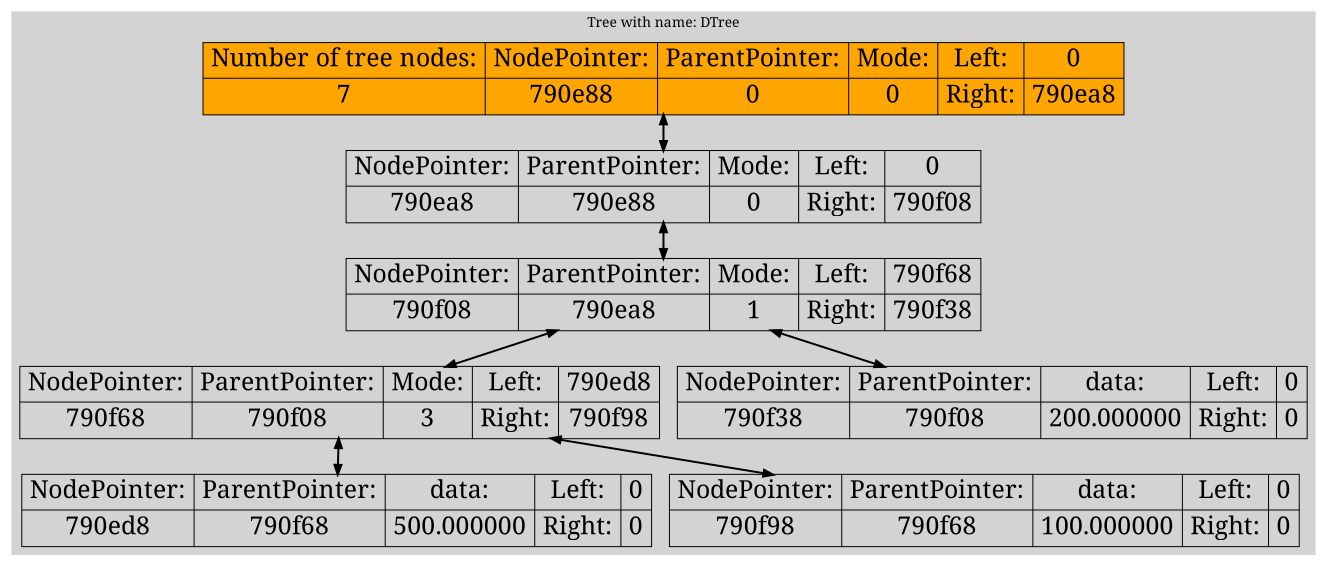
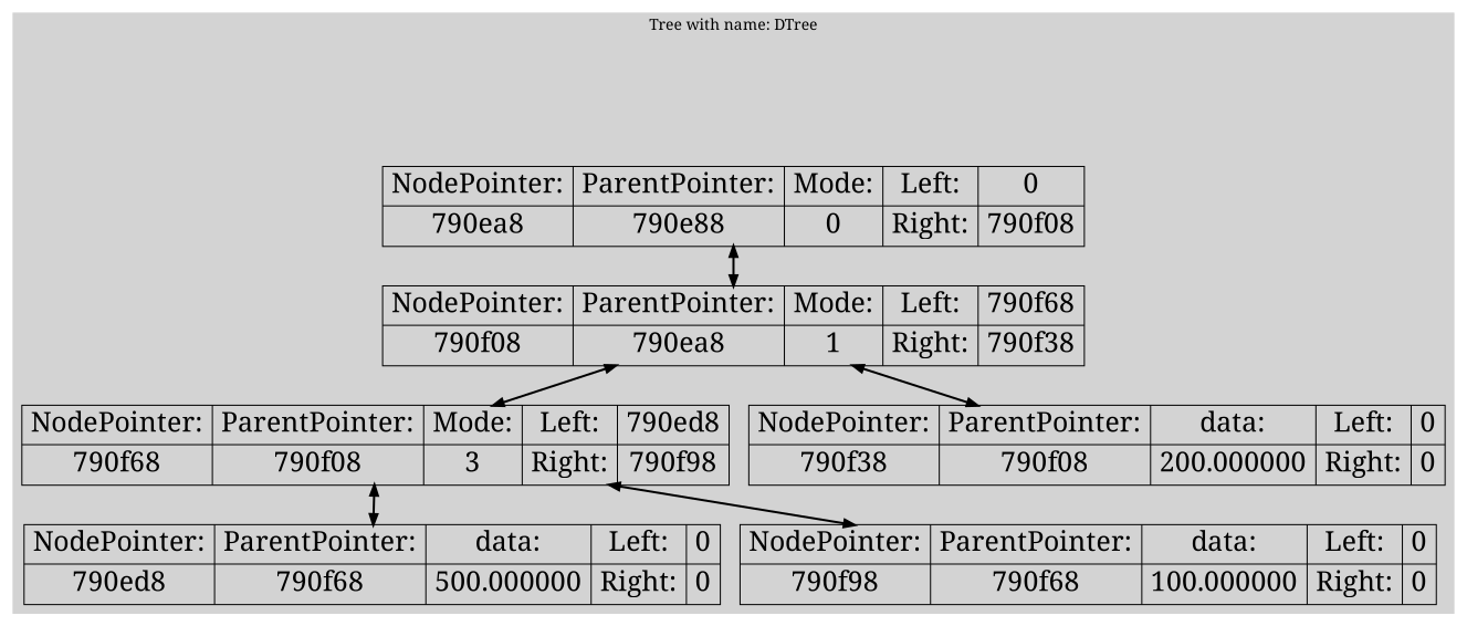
  digraph {
    rankdir=HR
    fontname="Noto Serif"
    node [fontname="Noto Serif" fontsize=25 shape=record style=filled]
    edge [dir=both style=bold fontname="Noto Serif"]
-   n1 [fillcolor=orange label="{Number of tree nodes: | 7} | {NodePointer:  | 790e88} | {ParentPointer: | 0} | {Mode: | 0} | {Left: | Right:} | {0 | 790ea8}"]
    n2 [label="{NodePointer:  | 790ea8} | {ParentPointer: | 790e88} | {Mode: | 0} | {Left: | Right:} | {0 | 790f08}"]
    n3 [label="{NodePointer:  | 790f08} | {ParentPointer: | 790ea8} | {Mode: | 1} | {Left: | Right:} | {790f68 | 790f38}"]
    n4 [label="{NodePointer:  | 790f68} | {ParentPointer: | 790f08} | {Mode: | 3} | {Left: | Right:} | {790ed8 | 790f98}"]
    n5 [label="{NodePointer:  | 790f38} | {ParentPointer: | 790f08} | {data: | 200.000000} | {Left: | Right:} | {0 | 0}"]
    n6 [label="{NodePointer:  | 790ed8} | {ParentPointer: | 790f68} | {data: | 500.000000} | {Left: | Right:} | {0 | 0}"]
    n7 [label="{NodePointer:  | 790f98} | {ParentPointer: | 790f68} | {data: | 100.000000} | {Left: | Right:} | {0 | 0}"]
    subgraph cluster_1 {
      color=lightgrey
      label="Tree with name: DTree"
      style=filled
-     n1
      n2
      n3
      n4
      n5
      n6
      n7
    }
-   n1 -> n2
    n2 -> n3
    n3 -> n4
    n3 -> n5
    n4 -> n6
    n4 -> n7
  }
